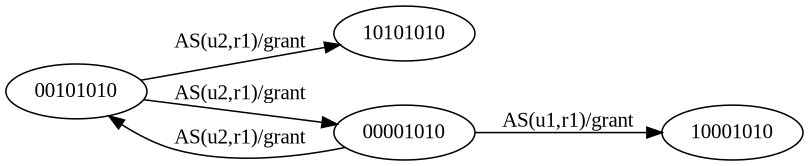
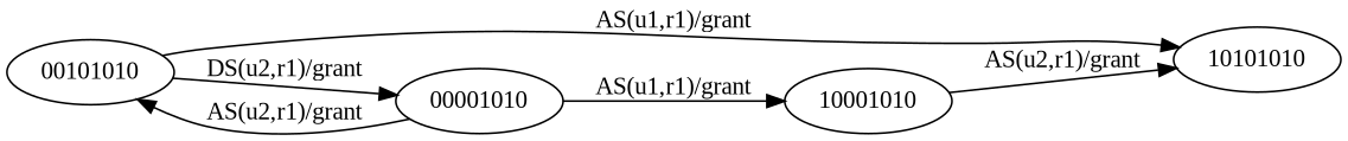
  digraph {
    fontname="Liberation Serif"
    rankdir=LR
    node [fontname="Liberation Serif"]
    edge [fontname="Liberation Serif"]
    00101010
    10101010
    00001010
    10001010
-   00101010 -> 10101010 [label="AS(u2,r1)/grant"]
-   00101010 -> 00001010 [label="AS(u2,r1)/grant"]
+   00101010 -> 10101010 [label="AS(u1,r1)/grant"]
+   00101010 -> 00001010 [label="DS(u2,r1)/grant"]
    00001010 -> 00101010 [label="AS(u2,r1)/grant"]
    00001010 -> 10001010 [label="AS(u1,r1)/grant"]
+   10001010 -> 10101010 [label="AS(u2,r1)/grant"]
  }
